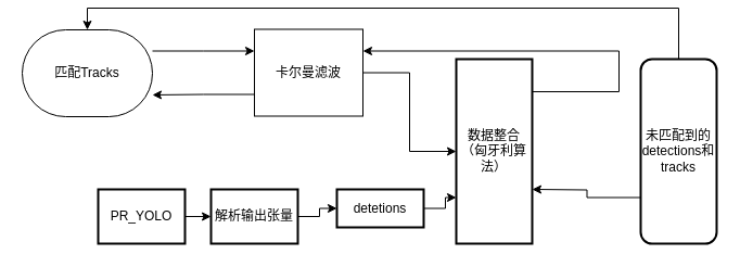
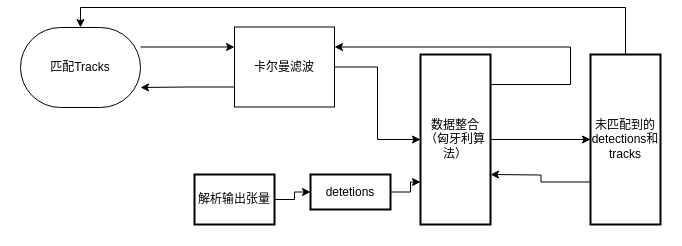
  <mxCell id="0" />
  <mxCell id="1" parent="0" />
- <mxCell id="2" value="" style="edgeStyle=orthogonalEdgeStyle;rounded=0;orthogonalLoop=1;jettySize=auto;html=1;" edge="1" parent="1" source="3" target="5"><mxGeometry relative="1" as="geometry" /></mxCell>
- <mxCell id="3" value="PR_YOLO" style="whiteSpace=wrap;html=1;strokeWidth=2;" vertex="1" parent="1"><mxGeometry x="90" y="168" width="80" height="50" as="geometry" /></mxCell>
  <mxCell id="4" value="" style="edgeStyle=orthogonalEdgeStyle;rounded=0;orthogonalLoop=1;jettySize=auto;html=1;" edge="1" parent="1" source="5" target="7"><mxGeometry relative="1" as="geometry" /></mxCell>
  <mxCell id="5" value="解析输出张量" style="whiteSpace=wrap;html=1;strokeWidth=2;" vertex="1" parent="1"><mxGeometry x="194" y="168" width="80" height="50" as="geometry" /></mxCell>
  <mxCell id="6" style="edgeStyle=orthogonalEdgeStyle;rounded=0;orthogonalLoop=1;jettySize=auto;html=1;entryX=0;entryY=0.75;entryDx=0;entryDy=0;" edge="1" parent="1" source="7" target="10"><mxGeometry relative="1" as="geometry" /></mxCell>
  <mxCell id="7" value="detetions" style="whiteSpace=wrap;html=1;strokeWidth=2;" vertex="1" parent="1"><mxGeometry x="310" y="168" width="80" height="35" as="geometry" /></mxCell>
+ <mxCell id="8" style="edgeStyle=orthogonalEdgeStyle;rounded=0;orthogonalLoop=1;jettySize=auto;html=1;entryX=0;entryY=0.5;entryDx=0;entryDy=0;" edge="1" parent="1" source="10" target="18"><mxGeometry relative="1" as="geometry" /></mxCell>
  <mxCell id="9" style="edgeStyle=orthogonalEdgeStyle;rounded=0;orthogonalLoop=1;jettySize=auto;html=1;entryX=1;entryY=0.25;entryDx=0;entryDy=0;" edge="1" parent="1" source="10" target="15"><mxGeometry relative="1" as="geometry"><Array as="points"><mxPoint x="570" y="78" /><mxPoint x="570" y="41" /></Array></mxGeometry></mxCell>
  <mxCell id="10" value="数据整合&lt;br&gt;（匈牙利算法）" style="whiteSpace=wrap;html=1;strokeWidth=2;" vertex="1" parent="1"><mxGeometry x="420" y="48" width="70" height="170" as="geometry" /></mxCell>
  <mxCell id="11" style="edgeStyle=orthogonalEdgeStyle;rounded=0;orthogonalLoop=1;jettySize=auto;html=1;entryX=0;entryY=0.25;entryDx=0;entryDy=0;" edge="1" parent="1" source="12" target="15"><mxGeometry relative="1" as="geometry"><Array as="points"><mxPoint x="187" y="41" /></Array></mxGeometry></mxCell>
  <mxCell id="12" value="匹配Tracks" style="rounded=1;whiteSpace=wrap;html=1;shadow=0;sketch=0;glass=0;labelPadding=0;strokeOpacity=100;arcSize=50;" vertex="1" parent="1"><mxGeometry x="20" y="21" width="120" height="80" as="geometry" /></mxCell>
  <mxCell id="13" style="edgeStyle=orthogonalEdgeStyle;rounded=0;orthogonalLoop=1;jettySize=auto;html=1;exitX=0;exitY=0.75;exitDx=0;exitDy=0;entryX=1;entryY=0.75;entryDx=0;entryDy=0;" edge="1" parent="1" source="15" target="12"><mxGeometry relative="1" as="geometry" /></mxCell>
  <mxCell id="14" style="edgeStyle=orthogonalEdgeStyle;rounded=0;orthogonalLoop=1;jettySize=auto;html=1;entryX=0;entryY=0.5;entryDx=0;entryDy=0;" edge="1" parent="1" source="15" target="10"><mxGeometry relative="1" as="geometry" /></mxCell>
  <mxCell id="15" value="卡尔曼滤波" style="whiteSpace=wrap;html=1;aspect=fixed;rounded=1;shadow=0;glass=0;sketch=0;arcSize=0;" vertex="1" parent="1"><mxGeometry x="234" y="20.5" width="100" height="80" as="geometry" /></mxCell>
  <mxCell id="16" style="edgeStyle=orthogonalEdgeStyle;rounded=0;orthogonalLoop=1;jettySize=auto;html=1;exitX=0;exitY=0.75;exitDx=0;exitDy=0;" edge="1" parent="1" source="18"><mxGeometry relative="1" as="geometry"><mxPoint x="490" y="168" as="targetPoint" /></mxGeometry></mxCell>
  <mxCell id="17" style="edgeStyle=orthogonalEdgeStyle;rounded=0;orthogonalLoop=1;jettySize=auto;html=1;exitX=0.5;exitY=0;exitDx=0;exitDy=0;entryX=0.5;entryY=0;entryDx=0;entryDy=0;" edge="1" parent="1" source="18" target="12"><mxGeometry relative="1" as="geometry" /></mxCell>
- <mxCell id="18" value="未匹配到的detections和tracks" style="whiteSpace=wrap;html=1;strokeWidth=2;rounded=1;" vertex="1" parent="1"><mxGeometry x="590" y="48" width="70" height="170" as="geometry" /></mxCell>
+ <mxCell id="18" value="未匹配到的detections和tracks" style="whiteSpace=wrap;html=1;strokeWidth=2;" vertex="1" parent="1"><mxGeometry x="590" y="48" width="70" height="170" as="geometry" /></mxCell>
